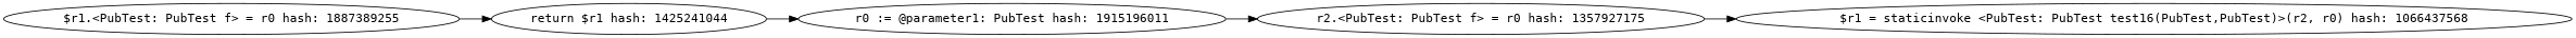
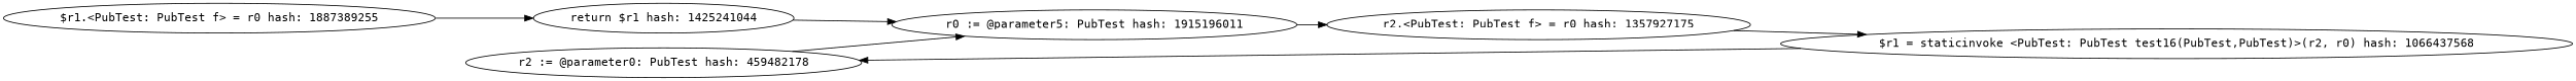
  digraph {
    fontname="DejaVu Sans Mono"
    rankdir=LR
    node [fontname="DejaVu Sans Mono"]
    edge [fontname="DejaVu Sans Mono"]
-   "r0 := @parameter1: PubTest hash: 1915196011"
+   "r2 := @parameter0: PubTest hash: 459482178"
+   "r0 := @parameter1: PubTest hash: 1915196011" [label="r0 := @parameter5: PubTest hash: 1915196011"]
    "r2.<PubTest: PubTest f> = r0 hash: 1357927175"
    "$r1 = staticinvoke <PubTest: PubTest test16(PubTest,PubTest)>(r2, r0) hash: 1066437568"
    "$r1.<PubTest: PubTest f> = r0 hash: 1887389255"
    "return $r1 hash: 1425241044"
+   "r2 := @parameter0: PubTest hash: 459482178" -> "r0 := @parameter1: PubTest hash: 1915196011"
    "r0 := @parameter1: PubTest hash: 1915196011" -> "r2.<PubTest: PubTest f> = r0 hash: 1357927175"
    "r2.<PubTest: PubTest f> = r0 hash: 1357927175" -> "$r1 = staticinvoke <PubTest: PubTest test16(PubTest,PubTest)>(r2, r0) hash: 1066437568"
+   "$r1 = staticinvoke <PubTest: PubTest test16(PubTest,PubTest)>(r2, r0) hash: 1066437568" -> "r2 := @parameter0: PubTest hash: 459482178"
    "$r1.<PubTest: PubTest f> = r0 hash: 1887389255" -> "return $r1 hash: 1425241044"
    "return $r1 hash: 1425241044" -> "r0 := @parameter1: PubTest hash: 1915196011"
  }
